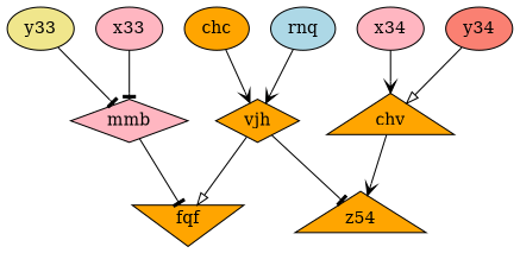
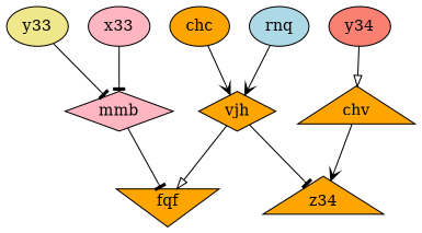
  digraph {
    splines=true
    node [fillcolor=orange style=filled]
    edge [arrowhead=vee]
    chv [shape=triangle]
-   z34 [shape=triangle label=z54]
-   x34 [fillcolor=lightpink]
+   z34 [shape=triangle]
    y34 [fillcolor=salmon]
    fqf [shape=invtriangle]
    mmb [fillcolor=lightpink shape=diamond]
    vjh [shape=diamond]
    y33 [fillcolor=khaki]
    x33 [fillcolor=lightpink]
    chc
    rnq [fillcolor=lightblue]
    chv -> z34
-   x34 -> chv
    y34 -> chv [arrowhead=onormal]
    mmb -> fqf [arrowhead=tee]
    vjh -> z34 [arrowhead=tee]
    vjh -> fqf [arrowhead=onormal]
    y33 -> mmb [arrowhead=tee]
    x33 -> mmb [arrowhead=tee]
    chc -> vjh
    rnq -> vjh
  }
